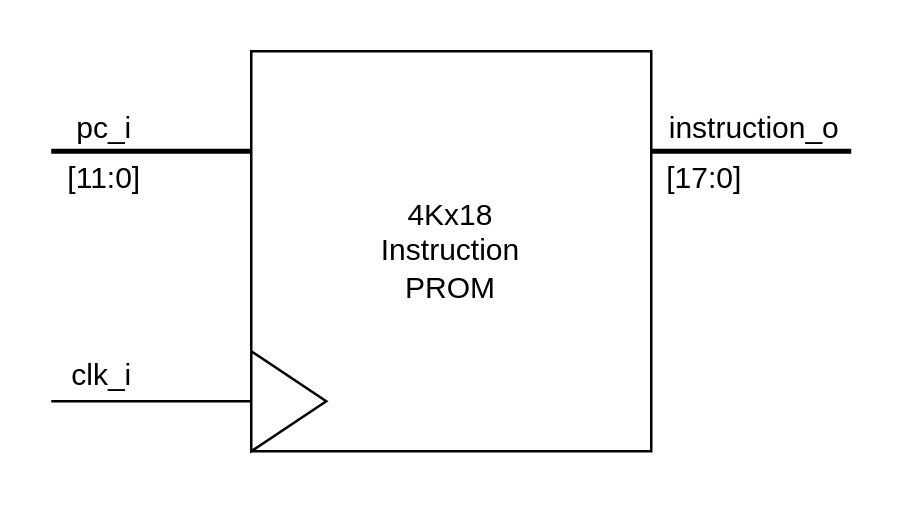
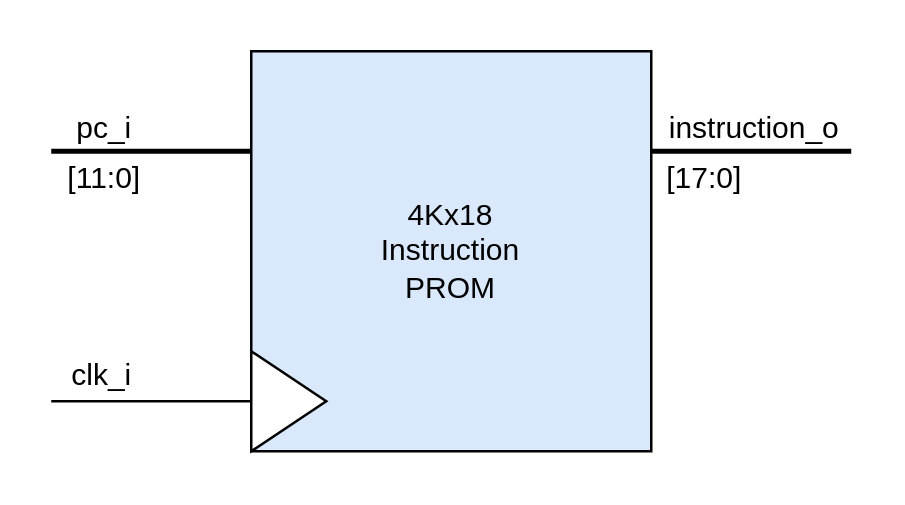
  <mxCell id="0" />
  <mxCell id="1" parent="0" />
  <mxCell id="2" style="edgeStyle=orthogonalEdgeStyle;rounded=0;orthogonalLoop=1;jettySize=auto;html=1;endArrow=none;endFill=0;strokeWidth=2;" edge="1" parent="1" source="8"><mxGeometry relative="1" as="geometry"><mxPoint x="340" y="60" as="targetPoint" /><Array as="points"><mxPoint x="340" y="60" /></Array></mxGeometry></mxCell>
  <mxCell id="3" value="&lt;span style=&quot;font-size: 12px;&quot;&gt;instruction_o&lt;/span&gt;" style="edgeLabel;html=1;align=center;verticalAlign=middle;resizable=0;points=[];labelBackgroundColor=none;" vertex="1" connectable="0" parent="2"><mxGeometry x="0.313" relative="1" as="geometry"><mxPoint x="-12.38" y="-10" as="offset" /></mxGeometry></mxCell>
  <mxCell id="4" value="&lt;span style=&quot;font-size: 12px;&quot;&gt;[17:0]&lt;/span&gt;" style="edgeLabel;html=1;align=center;verticalAlign=middle;resizable=0;points=[];labelBackgroundColor=none;" vertex="1" connectable="0" parent="2"><mxGeometry x="-0.627" relative="1" as="geometry"><mxPoint x="5.24" y="10" as="offset" /></mxGeometry></mxCell>
  <mxCell id="5" style="edgeStyle=orthogonalEdgeStyle;rounded=0;orthogonalLoop=1;jettySize=auto;html=1;endArrow=none;endFill=0;strokeWidth=2;" edge="1" parent="1" source="8"><mxGeometry relative="1" as="geometry"><mxPoint x="20" y="60" as="targetPoint" /><Array as="points"><mxPoint x="80" y="60" /><mxPoint x="80" y="60" /></Array></mxGeometry></mxCell>
  <mxCell id="6" value="&lt;span style=&quot;font-size: 12px;&quot;&gt;pc_i&lt;/span&gt;" style="edgeLabel;html=1;align=center;verticalAlign=middle;resizable=0;points=[];labelBackgroundColor=none;" vertex="1" connectable="0" parent="5"><mxGeometry x="0.127" y="-2" relative="1" as="geometry"><mxPoint x="-14.76" y="-8" as="offset" /></mxGeometry></mxCell>
  <mxCell id="7" value="&lt;span style=&quot;font-size: 12px;&quot;&gt;[11:0]&lt;/span&gt;" style="edgeLabel;html=1;align=center;verticalAlign=middle;resizable=0;points=[];labelBackgroundColor=none;" vertex="1" connectable="0" parent="5"><mxGeometry x="-0.242" y="-1" relative="1" as="geometry"><mxPoint x="-29.52" y="11" as="offset" /></mxGeometry></mxCell>
- <mxCell id="8" value="4Kx18&lt;br&gt;Instruction&lt;br&gt;PROM" style="rounded=0;whiteSpace=wrap;html=1;" parent="1" vertex="1"><mxGeometry x="100" y="20" width="160" height="160" as="geometry" /></mxCell>
+ <mxCell id="8" value="4Kx18&lt;br&gt;Instruction&lt;br&gt;PROM" style="rounded=0;whiteSpace=wrap;html=1;fillColor=#dae8fc;" parent="1" vertex="1"><mxGeometry x="100" y="20" width="160" height="160" as="geometry" /></mxCell>
  <mxCell id="9" value="" style="triangle;whiteSpace=wrap;html=1;" parent="1" vertex="1"><mxGeometry x="100" y="140" width="30" height="40" as="geometry" /></mxCell>
  <mxCell id="10" value="" style="endArrow=none;html=1;rounded=0;entryX=0;entryY=0.5;entryDx=0;entryDy=0;" parent="1" target="9" edge="1"><mxGeometry width="50" height="50" relative="1" as="geometry"><mxPoint x="20" y="160" as="sourcePoint" /><mxPoint x="99" y="160" as="targetPoint" /></mxGeometry></mxCell>
  <mxCell id="11" value="clk_i" style="text;html=1;align=center;verticalAlign=middle;resizable=0;points=[];autosize=1;" parent="1" vertex="1"><mxGeometry x="20" y="140" width="40" height="20" as="geometry" /></mxCell>
